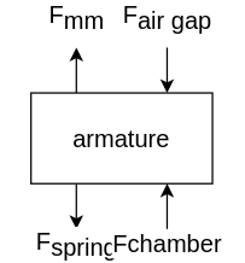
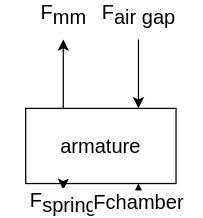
  <mxCell id="0" />
  <mxCell id="1" parent="0" />
- <mxCell id="2" value="armature" style="rounded=0;whiteSpace=wrap;html=1;fontSize=16;" parent="1" vertex="1"><mxGeometry x="20" y="50" width="120" height="60" as="geometry" /></mxCell>
+ <mxCell id="2" value="armature" style="rounded=0;whiteSpace=wrap;html=1;fontSize=16;" parent="1" vertex="1"><mxGeometry x="20" y="75" width="120" height="60" as="geometry" /></mxCell>
  <mxCell id="3" value="F&lt;sub style=&quot;font-size: 16px;&quot;&gt;spring&lt;/sub&gt;" style="endArrow=none;html=1;rounded=0;entryX=0.25;entryY=1;entryDx=0;entryDy=0;startArrow=classic;startFill=1;endFill=0;fontSize=16;" parent="1" target="2" edge="1"><mxGeometry x="-1" y="-10" width="50" height="50" relative="1" as="geometry"><mxPoint x="50" y="140" as="sourcePoint" /><mxPoint x="125" y="-90" as="targetPoint" /><mxPoint x="-10" y="10" as="offset" /></mxGeometry></mxCell>
  <mxCell id="4" value="F&lt;font style=&quot;font-size: 16px;&quot;&gt;&lt;sub style=&quot;font-size: 16px;&quot;&gt;air gap&lt;/sub&gt;&lt;/font&gt;" style="endArrow=classic;html=1;rounded=0;entryX=0.75;entryY=0;entryDx=0;entryDy=0;fontSize=16;" parent="1" target="2" edge="1"><mxGeometry x="-1" y="-20" width="50" height="50" relative="1" as="geometry"><mxPoint x="110" y="20" as="sourcePoint" /><mxPoint x="110" y="30" as="targetPoint" /><mxPoint x="20" y="-20" as="offset" /><Array as="points" /></mxGeometry></mxCell>
  <mxCell id="5" value="F&lt;span style=&quot;font-size: 16px;&quot;&gt;chamber&lt;/span&gt;" style="endArrow=classic;html=1;rounded=0;entryX=0.75;entryY=1;entryDx=0;entryDy=0;fontSize=16;" parent="1" target="2" edge="1"><mxGeometry x="-1" y="-10" width="50" height="50" relative="1" as="geometry"><mxPoint x="110" y="140" as="sourcePoint" /><mxPoint x="110" y="260" as="targetPoint" /><mxPoint x="-10" y="10" as="offset" /></mxGeometry></mxCell>
  <mxCell id="6" value="F&lt;sub style=&quot;font-size: 16px;&quot;&gt;mm&lt;/sub&gt;" style="endArrow=none;html=1;rounded=0;entryX=0.25;entryY=0;entryDx=0;entryDy=0;startArrow=classic;startFill=1;endFill=0;fontSize=16;" parent="1" target="2" edge="1"><mxGeometry x="-1" y="-20" width="50" height="50" relative="1" as="geometry"><mxPoint x="50" y="20" as="sourcePoint" /><mxPoint x="60" y="120" as="targetPoint" /><mxPoint x="20" y="-20" as="offset" /></mxGeometry></mxCell>
